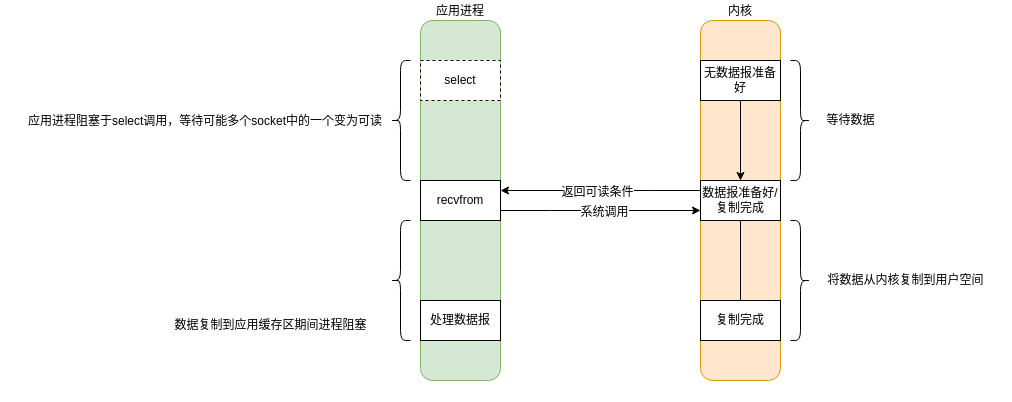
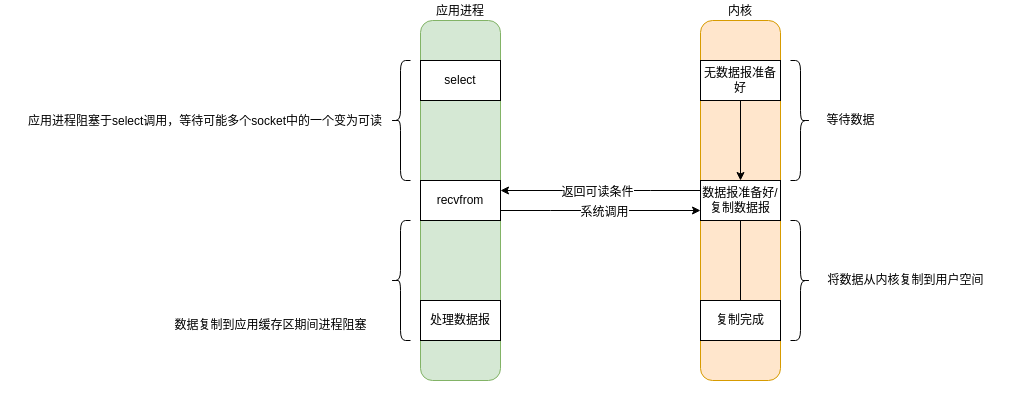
  <mxCell id="0" />
  <mxCell id="1" parent="0" />
  <mxCell id="2" value="应用进程" style="rounded=1;whiteSpace=wrap;html=1;labelPosition=center;verticalLabelPosition=top;align=center;verticalAlign=bottom;fillColor=#d5e8d4;strokeColor=#82b366;" parent="1" vertex="1"><mxGeometry x="420" y="20" width="80" height="360" as="geometry" /></mxCell>
  <mxCell id="3" value="内核" style="rounded=1;whiteSpace=wrap;html=1;labelPosition=center;verticalLabelPosition=top;align=center;verticalAlign=bottom;fillColor=#ffe6cc;strokeColor=#d79b00;" parent="1" vertex="1"><mxGeometry x="700" y="20" width="80" height="360" as="geometry" /></mxCell>
- <mxCell id="4" value="select" style="rounded=0;whiteSpace=wrap;html=1;dashed=1;" parent="1" vertex="1"><mxGeometry x="420" y="60" width="80" height="40" as="geometry" /></mxCell>
+ <mxCell id="4" value="select" style="rounded=0;whiteSpace=wrap;html=1;" parent="1" vertex="1"><mxGeometry x="420" y="60" width="80" height="40" as="geometry" /></mxCell>
  <mxCell id="5" style="edgeStyle=orthogonalEdgeStyle;rounded=0;orthogonalLoop=1;jettySize=auto;html=1;" parent="1" source="6" target="10" edge="1"><mxGeometry relative="1" as="geometry" /></mxCell>
  <mxCell id="6" value="无数据报准备好" style="rounded=0;whiteSpace=wrap;html=1;" parent="1" vertex="1"><mxGeometry x="700" y="60" width="80" height="40" as="geometry" /></mxCell>
  <mxCell id="7" style="edgeStyle=orthogonalEdgeStyle;rounded=0;orthogonalLoop=1;jettySize=auto;html=1;endArrow=none;" parent="1" source="10" target="11" edge="1"><mxGeometry relative="1" as="geometry" /></mxCell>
  <mxCell id="8" style="edgeStyle=orthogonalEdgeStyle;rounded=0;orthogonalLoop=1;jettySize=auto;html=1;startArrow=none;startFill=0;" parent="1" source="10" target="21" edge="1"><mxGeometry relative="1" as="geometry"><Array as="points"><mxPoint x="650" y="190" /><mxPoint x="650" y="190" /></Array></mxGeometry></mxCell>
  <mxCell id="9" value="返回可读条件" style="text;html=1;align=center;verticalAlign=middle;resizable=0;points=[];;labelBackgroundColor=#ffffff;" parent="8" vertex="1" connectable="0"><mxGeometry x="0.04" y="1" relative="1" as="geometry"><mxPoint as="offset" /></mxGeometry></mxCell>
- <mxCell id="10" value="数据报准备好/复制完成" style="rounded=0;whiteSpace=wrap;html=1;" parent="1" vertex="1"><mxGeometry x="700" y="180" width="80" height="40" as="geometry" /></mxCell>
+ <mxCell id="10" value="数据报准备好/复制数据报" style="rounded=0;whiteSpace=wrap;html=1;" parent="1" vertex="1"><mxGeometry x="700" y="180" width="80" height="40" as="geometry" /></mxCell>
  <mxCell id="11" value="复制完成" style="rounded=0;whiteSpace=wrap;html=1;" parent="1" vertex="1"><mxGeometry x="700" y="300" width="80" height="40" as="geometry" /></mxCell>
  <mxCell id="12" value="处理数据报" style="rounded=0;whiteSpace=wrap;html=1;" parent="1" vertex="1"><mxGeometry x="420" y="300" width="80" height="40" as="geometry" /></mxCell>
  <mxCell id="13" value="" style="shape=curlyBracket;whiteSpace=wrap;html=1;rounded=1;" parent="1" vertex="1"><mxGeometry x="390" y="60" width="20" height="120" as="geometry" /></mxCell>
  <mxCell id="14" value="应用进程阻塞于select调用，等待可能多个socket中的一个变为可读" style="text;align=center;verticalAlign=middle;resizable=0;points=[];;autosize=1;" parent="1" vertex="1"><mxGeometry x="20" y="110" width="370" height="20" as="geometry" /></mxCell>
  <mxCell id="15" value="" style="shape=curlyBracket;whiteSpace=wrap;html=1;rounded=1;direction=west;" parent="1" vertex="1"><mxGeometry x="790" y="60" width="20" height="120" as="geometry" /></mxCell>
  <mxCell id="16" value="等待数据" style="text;html=1;align=center;verticalAlign=middle;resizable=0;points=[];;autosize=1;" parent="1" vertex="1"><mxGeometry x="820" y="110" width="60" height="20" as="geometry" /></mxCell>
  <mxCell id="17" value="" style="shape=curlyBracket;whiteSpace=wrap;html=1;rounded=1;direction=west;" parent="1" vertex="1"><mxGeometry x="790" y="220" width="20" height="120" as="geometry" /></mxCell>
  <mxCell id="18" value="将数据从内核复制到用户空间" style="text;html=1;align=center;verticalAlign=middle;resizable=0;points=[];;autosize=1;" parent="1" vertex="1"><mxGeometry x="820" y="270" width="170" height="20" as="geometry" /></mxCell>
  <mxCell id="19" style="edgeStyle=orthogonalEdgeStyle;rounded=0;orthogonalLoop=1;jettySize=auto;html=1;entryX=0;entryY=0.75;entryDx=0;entryDy=0;startArrow=none;startFill=0;endArrow=classic;endFill=1;" parent="1" source="21" target="10" edge="1"><mxGeometry relative="1" as="geometry"><Array as="points"><mxPoint x="550" y="210" /><mxPoint x="550" y="210" /></Array></mxGeometry></mxCell>
  <mxCell id="20" value="系统调用" style="text;html=1;align=center;verticalAlign=middle;resizable=0;points=[];;labelBackgroundColor=#ffffff;" parent="19" vertex="1" connectable="0"><mxGeometry x="0.03" y="-1" relative="1" as="geometry"><mxPoint as="offset" /></mxGeometry></mxCell>
  <mxCell id="21" value="recvfrom" style="rounded=0;whiteSpace=wrap;html=1;" parent="1" vertex="1"><mxGeometry x="420" y="180" width="80" height="40" as="geometry" /></mxCell>
  <mxCell id="22" value="" style="shape=curlyBracket;whiteSpace=wrap;html=1;rounded=1;" parent="1" vertex="1"><mxGeometry x="390" y="220" width="20" height="120" as="geometry" /></mxCell>
  <mxCell id="23" value="数据复制到应用缓存区期间进程阻塞" style="text;html=1;align=center;verticalAlign=middle;resizable=0;points=[];;autosize=1;" parent="1" vertex="1"><mxGeometry x="165" y="315" width="210" height="20" as="geometry" /></mxCell>
